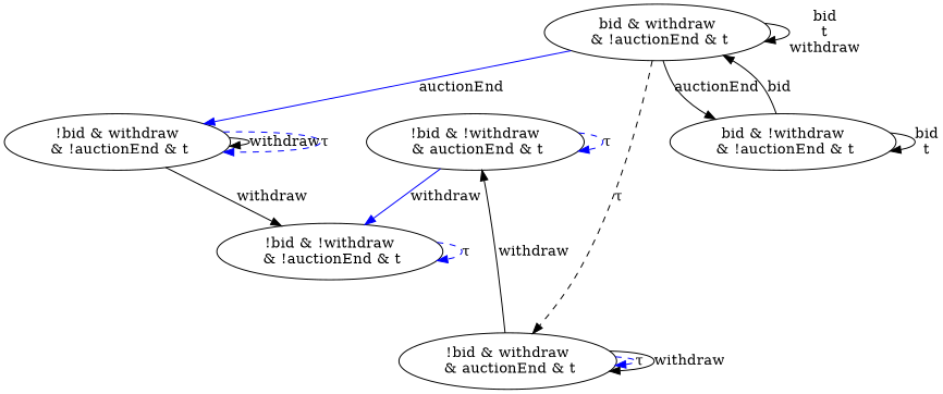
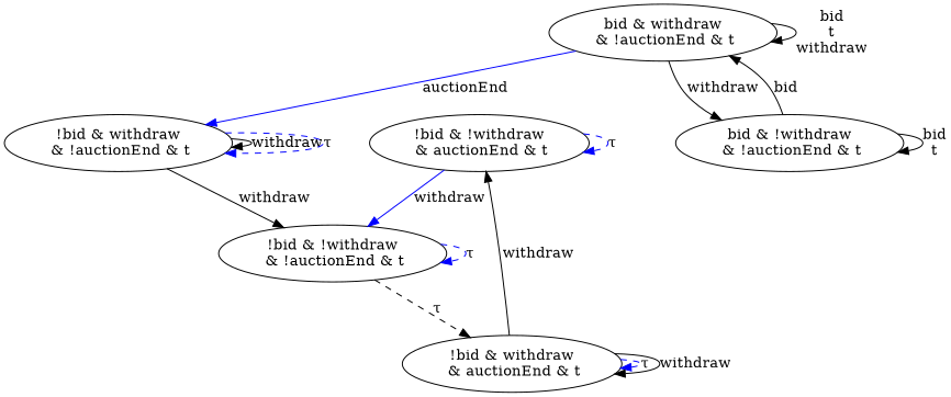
  digraph {
    edge [color=black]
    n1 [label="!bid & !withdraw\n & auctionEnd & t\n"]
    n2 [label="!bid & !withdraw\n & !auctionEnd & t\n"]
    n3 [label="bid & !withdraw\n & !auctionEnd & t\n"]
    n4 [label="bid & withdraw\n & !auctionEnd & t\n"]
    n5 [label="!bid & withdraw\n & auctionEnd & t\n"]
    n6 [label="!bid & withdraw\n & !auctionEnd & t\n"]
    n1 -> n1 [color=blue label="τ" style=dashed]
    n1 -> n2 [color=blue label=withdraw]
    n2 -> n2 [color=blue label="τ" style=dashed]
    n3 -> n3 [label="bid\nt"]
    n3 -> n4 [label=bid]
-   n4 -> n3 [label=auctionEnd]
+   n4 -> n3 [label=withdraw]
    n4 -> n4 [label="bid\nt\nwithdraw"]
-   n4 -> n5 [label="τ" style=dashed]
+   n2 -> n5 [label="τ" style=dashed]
    n4 -> n6 [color=blue label=auctionEnd]
    n5 -> n1 [label=withdraw]
    n5 -> n5 [color=blue label="τ" style=dashed]
    n5 -> n5 [label=withdraw]
    n6 -> n2 [label=withdraw]
    n6 -> n6 [label=withdraw]
    n6 -> n6 [color=blue label="τ" style=dashed]
  }
